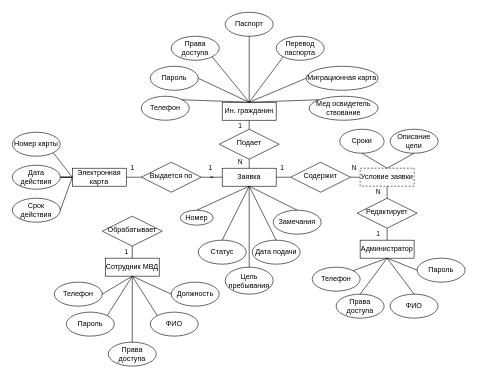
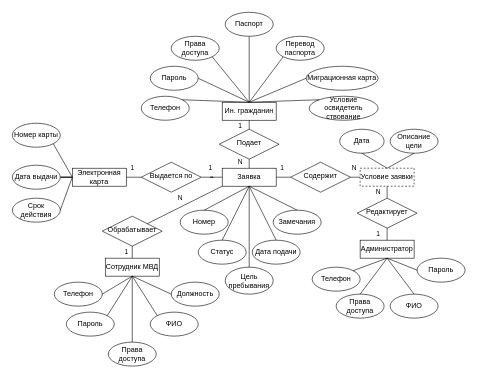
  <mxCell id="0" />
  <mxCell id="1" parent="0" />
  <mxCell id="2" value="1" style="endArrow=none;html=1;rounded=0;exitX=1;exitY=0.5;exitDx=0;exitDy=0;entryX=0;entryY=0.5;entryDx=0;entryDy=0;" parent="1" edge="1"><mxGeometry x="-0.2" y="15" width="50" height="50" relative="1" as="geometry"><mxPoint x="210" y="295" as="sourcePoint" /><mxPoint x="235" y="295" as="targetPoint" /><mxPoint as="offset" /></mxGeometry></mxCell>
  <mxCell id="3" value="Ин. гражданин" style="rounded=0;whiteSpace=wrap;html=1;" parent="1" vertex="1"><mxGeometry x="370" y="170" width="90" height="30" as="geometry" /></mxCell>
  <mxCell id="4" value="Заявка" style="rounded=0;whiteSpace=wrap;html=1;" parent="1" vertex="1"><mxGeometry x="370" y="280" width="90" height="30" as="geometry" /></mxCell>
  <mxCell id="5" value="Сотрудник МВД" style="rounded=0;whiteSpace=wrap;html=1;" parent="1" vertex="1"><mxGeometry x="175" y="430" width="90" height="30" as="geometry" /></mxCell>
  <mxCell id="6" value="Электронная карта" style="rounded=0;whiteSpace=wrap;html=1;" parent="1" vertex="1"><mxGeometry x="120" y="280" width="90" height="30" as="geometry" /></mxCell>
  <mxCell id="7" value="Условие заявки" style="rounded=0;whiteSpace=wrap;html=1;dashed=1;" parent="1" vertex="1"><mxGeometry x="600" y="280" width="90" height="30" as="geometry" /></mxCell>
  <mxCell id="8" value="Администратор" style="rounded=0;whiteSpace=wrap;html=1;" parent="1" vertex="1"><mxGeometry x="600" y="400" width="90" height="30" as="geometry" /></mxCell>
  <mxCell id="9" value="Обрабатывает" style="rhombus;whiteSpace=wrap;html=1;shadow=0;fontFamily=Helvetica;fontSize=12;align=center;strokeWidth=1;spacing=6;spacingTop=-4;" parent="1" vertex="1"><mxGeometry x="170" y="360" width="100" height="50" as="geometry" /></mxCell>
  <mxCell id="10" value="Подает" style="rhombus;whiteSpace=wrap;html=1;shadow=0;fontFamily=Helvetica;fontSize=12;align=center;strokeWidth=1;spacing=6;spacingTop=-4;" parent="1" vertex="1"><mxGeometry x="365" y="215" width="100" height="50" as="geometry" /></mxCell>
  <mxCell id="11" value="1" style="edgeStyle=orthogonalEdgeStyle;rounded=0;orthogonalLoop=1;jettySize=auto;html=1;endArrow=none;endFill=0;" parent="1" source="12" target="4" edge="1"><mxGeometry x="0.112" y="15" relative="1" as="geometry"><mxPoint as="offset" /></mxGeometry></mxCell>
  <mxCell id="12" value="Выдается по" style="rhombus;whiteSpace=wrap;html=1;shadow=0;fontFamily=Helvetica;fontSize=12;align=center;strokeWidth=1;spacing=6;spacingTop=-4;" parent="1" vertex="1"><mxGeometry x="235" y="270" width="100" height="50" as="geometry" /></mxCell>
  <mxCell id="13" value="Содержит" style="rhombus;whiteSpace=wrap;html=1;shadow=0;fontFamily=Helvetica;fontSize=12;align=center;strokeWidth=1;spacing=6;spacingTop=-4;" parent="1" vertex="1"><mxGeometry x="484" y="270" width="100" height="50" as="geometry" /></mxCell>
  <mxCell id="14" value="Редактирует" style="rhombus;whiteSpace=wrap;html=1;shadow=0;fontFamily=Helvetica;fontSize=12;align=center;strokeWidth=1;spacing=6;spacingTop=-4;" parent="1" vertex="1"><mxGeometry x="595" y="330" width="100" height="50" as="geometry" /></mxCell>
  <mxCell id="15" value="Телефон" style="ellipse;whiteSpace=wrap;html=1;" parent="1" vertex="1"><mxGeometry x="235" y="160" width="80" height="40" as="geometry" /></mxCell>
  <mxCell id="16" value="Пароль" style="ellipse;whiteSpace=wrap;html=1;" parent="1" vertex="1"><mxGeometry x="250" y="110" width="80" height="40" as="geometry" /></mxCell>
  <mxCell id="17" value="Права доступа" style="ellipse;whiteSpace=wrap;html=1;" parent="1" vertex="1"><mxGeometry x="285" y="60" width="80" height="40" as="geometry" /></mxCell>
  <mxCell id="18" value="Паспорт" style="ellipse;whiteSpace=wrap;html=1;" parent="1" vertex="1"><mxGeometry x="375" y="20" width="80" height="40" as="geometry" /></mxCell>
  <mxCell id="19" value="Перевод паспорта&lt;span style=&quot;color: rgba(0, 0, 0, 0); font-family: monospace; font-size: 0px; text-align: start; text-wrap-mode: nowrap;&quot;&gt;%3CmxGraphModel%3E%3Croot%3E%3CmxCell%20id%3D%220%22%2F%3E%3CmxCell%20id%3D%221%22%20parent%3D%220%22%2F%3E%3CmxCell%20id%3D%222%22%20value%3D%22%D0%A2%D0%B5%D0%BB%D0%B5%D1%84%D0%BE%D0%BD%22%20style%3D%22ellipse%3BwhiteSpace%3Dwrap%3Bhtml%3D1%3B%22%20vertex%3D%221%22%20parent%3D%221%22%3E%3CmxGeometry%20x%3D%22400%22%20y%3D%22350%22%20width%3D%2280%22%20height%3D%2240%22%20as%3D%22geometry%22%2F%3E%3C%2FmxCell%3E%3C%2Froot%3E%3C%2FmxGraphModel%3E&lt;/span&gt;" style="ellipse;whiteSpace=wrap;html=1;" parent="1" vertex="1"><mxGeometry x="460" y="60" width="80" height="40" as="geometry" /></mxCell>
  <mxCell id="20" value="Миграционная карта" style="ellipse;whiteSpace=wrap;html=1;" parent="1" vertex="1"><mxGeometry x="510" y="110" width="120" height="40" as="geometry" /></mxCell>
- <mxCell id="21" value="Мед освидетель ствование" style="ellipse;whiteSpace=wrap;html=1;" parent="1" vertex="1"><mxGeometry x="515" y="160" width="115" height="40" as="geometry" /></mxCell>
+ <mxCell id="21" value="Условие освидетель ствование" style="ellipse;whiteSpace=wrap;html=1;" parent="1" vertex="1"><mxGeometry x="515" y="160" width="115" height="40" as="geometry" /></mxCell>
  <mxCell id="22" value="Телефон" style="ellipse;whiteSpace=wrap;html=1;" parent="1" vertex="1"><mxGeometry x="90" y="470" width="80" height="40" as="geometry" /></mxCell>
  <mxCell id="23" value="Пароль" style="ellipse;whiteSpace=wrap;html=1;" parent="1" vertex="1"><mxGeometry x="110" y="520" width="80" height="40" as="geometry" /></mxCell>
  <mxCell id="24" value="Права доступа" style="ellipse;whiteSpace=wrap;html=1;" parent="1" vertex="1"><mxGeometry x="180" y="570" width="80" height="40" as="geometry" /></mxCell>
  <mxCell id="25" value="Телефон" style="ellipse;whiteSpace=wrap;html=1;" parent="1" vertex="1"><mxGeometry x="520" y="445" width="80" height="40" as="geometry" /></mxCell>
  <mxCell id="26" value="Пароль" style="ellipse;whiteSpace=wrap;html=1;" parent="1" vertex="1"><mxGeometry x="695" y="430" width="80" height="40" as="geometry" /></mxCell>
  <mxCell id="27" value="Права доступа" style="ellipse;whiteSpace=wrap;html=1;" parent="1" vertex="1"><mxGeometry x="560" y="490" width="80" height="40" as="geometry" /></mxCell>
  <mxCell id="28" value="ФИО&lt;span style=&quot;color: rgba(0, 0, 0, 0); font-family: monospace; font-size: 0px; text-align: start; text-wrap-mode: nowrap;&quot;&gt;%3CmxGraphModel%3E%3Croot%3E%3CmxCell%20id%3D%220%22%2F%3E%3CmxCell%20id%3D%221%22%20parent%3D%220%22%2F%3E%3CmxCell%20id%3D%222%22%20value%3D%22%D0%9F%D1%80%D0%B0%D0%B2%D0%B0%20%D0%B4%D0%BE%D1%81%D1%82%D1%83%D0%BF%D0%B0%22%20style%3D%22ellipse%3BwhiteSpace%3Dwrap%3Bhtml%3D1%3B%22%20vertex%3D%221%22%20parent%3D%221%22%3E%3CmxGeometry%20x%3D%22560%22%20y%3D%22370%22%20width%3D%2280%22%20height%3D%2240%22%20as%3D%22geometry%22%2F%3E%3C%2FmxCell%3E%3C%2Froot%3E%3C%2FmxGraphModel%3E&lt;/span&gt;" style="ellipse;whiteSpace=wrap;html=1;" parent="1" vertex="1"><mxGeometry x="250" y="520" width="80" height="40" as="geometry" /></mxCell>
  <mxCell id="29" value="Должность" style="ellipse;whiteSpace=wrap;html=1;" parent="1" vertex="1"><mxGeometry x="285" y="470" width="80" height="40" as="geometry" /></mxCell>
  <mxCell id="30" value="ФИО" style="ellipse;whiteSpace=wrap;html=1;" parent="1" vertex="1"><mxGeometry x="650" y="490" width="80" height="40" as="geometry" /></mxCell>
- <mxCell id="31" value="Номер" style="ellipse;whiteSpace=wrap;html=1;" parent="1" vertex="1"><mxGeometry x="300" y="350" width="55" height="25" as="geometry" /></mxCell>
+ <mxCell id="31" value="Номер" style="ellipse;whiteSpace=wrap;html=1;" parent="1" vertex="1"><mxGeometry x="300" y="350" width="80" height="40" as="geometry" /></mxCell>
  <mxCell id="32" value="Статус" style="ellipse;whiteSpace=wrap;html=1;" parent="1" vertex="1"><mxGeometry x="330" y="400" width="80" height="40" as="geometry" /></mxCell>
  <mxCell id="33" value="Дата подачи" style="ellipse;whiteSpace=wrap;html=1;" parent="1" vertex="1"><mxGeometry x="420" y="400" width="80" height="40" as="geometry" /></mxCell>
  <mxCell id="34" value="Замечания" style="ellipse;whiteSpace=wrap;html=1;" parent="1" vertex="1"><mxGeometry x="455" y="350" width="80" height="40" as="geometry" /></mxCell>
- <mxCell id="35" value="Сроки" style="ellipse;whiteSpace=wrap;html=1;" parent="1" vertex="1"><mxGeometry x="566" y="215" width="74" height="40" as="geometry" /></mxCell>
+ <mxCell id="35" value="Дата" style="ellipse;whiteSpace=wrap;html=1;" parent="1" vertex="1"><mxGeometry x="566" y="215" width="74" height="40" as="geometry" /></mxCell>
  <mxCell id="36" value="Описание цели" style="ellipse;whiteSpace=wrap;html=1;" parent="1" vertex="1"><mxGeometry x="650" y="215" width="80" height="40" as="geometry" /></mxCell>
- <mxCell id="37" value="Номер карты" style="ellipse;whiteSpace=wrap;html=1;" parent="1" vertex="1"><mxGeometry x="20" y="220" width="80" height="40" as="geometry" /></mxCell>
+ <mxCell id="37" value="Номер карты" style="ellipse;whiteSpace=wrap;html=1;" parent="1" vertex="1"><mxGeometry x="20" y="205" width="80" height="40" as="geometry" /></mxCell>
  <mxCell id="38" value="" style="edgeStyle=orthogonalEdgeStyle;rounded=0;orthogonalLoop=1;jettySize=auto;html=1;endArrow=none;endFill=0;" parent="1" source="39" target="6" edge="1"><mxGeometry relative="1" as="geometry" /></mxCell>
- <mxCell id="39" value="Дата действия" style="ellipse;whiteSpace=wrap;html=1;" parent="1" vertex="1"><mxGeometry x="20" y="275" width="80" height="40" as="geometry" /></mxCell>
+ <mxCell id="39" value="Дата выдачи" style="ellipse;whiteSpace=wrap;html=1;" parent="1" vertex="1"><mxGeometry x="20" y="275" width="80" height="40" as="geometry" /></mxCell>
  <mxCell id="40" value="Срок действия" style="ellipse;whiteSpace=wrap;html=1;" parent="1" vertex="1"><mxGeometry x="20" y="330" width="80" height="40" as="geometry" /></mxCell>
  <mxCell id="41" value="" style="endArrow=none;html=1;rounded=0;exitX=1;exitY=1;exitDx=0;exitDy=0;entryX=0;entryY=0.5;entryDx=0;entryDy=0;" parent="1" source="37" target="6" edge="1"><mxGeometry width="50" height="50" relative="1" as="geometry"><mxPoint x="220" y="305" as="sourcePoint" /><mxPoint x="250" y="305" as="targetPoint" /></mxGeometry></mxCell>
  <mxCell id="42" value="" style="endArrow=none;html=1;rounded=0;exitX=1;exitY=0.5;exitDx=0;exitDy=0;entryX=0;entryY=0.5;entryDx=0;entryDy=0;" parent="1" source="40" target="6" edge="1"><mxGeometry width="50" height="50" relative="1" as="geometry"><mxPoint x="98" y="264" as="sourcePoint" /><mxPoint x="120" y="310" as="targetPoint" /></mxGeometry></mxCell>
  <mxCell id="43" value="" style="endArrow=none;html=1;rounded=0;exitX=0.5;exitY=0;exitDx=0;exitDy=0;entryX=0.5;entryY=1;entryDx=0;entryDy=0;" parent="1" source="7" target="36" edge="1"><mxGeometry width="50" height="50" relative="1" as="geometry"><mxPoint x="350" y="320" as="sourcePoint" /><mxPoint x="690" y="255" as="targetPoint" /></mxGeometry></mxCell>
  <mxCell id="44" value="" style="endArrow=none;html=1;rounded=0;entryX=0.5;entryY=1;entryDx=0;entryDy=0;exitX=0.5;exitY=0;exitDx=0;exitDy=0;" parent="1" source="7" target="35" edge="1"><mxGeometry width="50" height="50" relative="1" as="geometry"><mxPoint x="350" y="320" as="sourcePoint" /><mxPoint x="400" y="270" as="targetPoint" /></mxGeometry></mxCell>
  <mxCell id="45" value="1" style="endArrow=none;html=1;rounded=0;entryX=0;entryY=0.5;entryDx=0;entryDy=0;exitX=1;exitY=0.5;exitDx=0;exitDy=0;" parent="1" source="4" target="13" edge="1"><mxGeometry x="-0.167" y="15" width="50" height="50" relative="1" as="geometry"><mxPoint x="350" y="320" as="sourcePoint" /><mxPoint x="400" y="270" as="targetPoint" /><mxPoint as="offset" /></mxGeometry></mxCell>
  <mxCell id="46" value="N" style="endArrow=none;html=1;rounded=0;entryX=0;entryY=0.5;entryDx=0;entryDy=0;exitX=1;exitY=0.5;exitDx=0;exitDy=0;" parent="1" source="13" target="7" edge="1"><mxGeometry x="-0.25" y="15" width="50" height="50" relative="1" as="geometry"><mxPoint x="350" y="320" as="sourcePoint" /><mxPoint x="400" y="270" as="targetPoint" /><mxPoint as="offset" /></mxGeometry></mxCell>
+ <mxCell id="47" value="N" style="endArrow=none;html=1;rounded=0;exitX=1;exitY=0;exitDx=0;exitDy=0;entryX=0;entryY=1;entryDx=0;entryDy=0;" parent="1" source="9" target="4" edge="1"><mxGeometry x="-0.024" y="13" width="50" height="50" relative="1" as="geometry"><mxPoint x="350" y="320" as="sourcePoint" /><mxPoint x="400" y="270" as="targetPoint" /><mxPoint as="offset" /></mxGeometry></mxCell>
  <mxCell id="48" value="" style="endArrow=none;html=1;rounded=0;entryX=0.5;entryY=1;entryDx=0;entryDy=0;exitX=0.5;exitY=0;exitDx=0;exitDy=0;" parent="1" source="34" target="4" edge="1"><mxGeometry width="50" height="50" relative="1" as="geometry"><mxPoint x="350" y="440" as="sourcePoint" /><mxPoint x="400" y="390" as="targetPoint" /></mxGeometry></mxCell>
  <mxCell id="49" value="" style="endArrow=none;html=1;rounded=0;entryX=0.5;entryY=1;entryDx=0;entryDy=0;exitX=0.5;exitY=0;exitDx=0;exitDy=0;" parent="1" source="33" target="4" edge="1"><mxGeometry width="50" height="50" relative="1" as="geometry"><mxPoint x="350" y="440" as="sourcePoint" /><mxPoint x="400" y="390" as="targetPoint" /></mxGeometry></mxCell>
  <mxCell id="50" value="" style="endArrow=none;html=1;rounded=0;entryX=0.5;entryY=1;entryDx=0;entryDy=0;exitX=0.5;exitY=0;exitDx=0;exitDy=0;" parent="1" source="32" target="4" edge="1"><mxGeometry width="50" height="50" relative="1" as="geometry"><mxPoint x="350" y="440" as="sourcePoint" /><mxPoint x="400" y="390" as="targetPoint" /></mxGeometry></mxCell>
  <mxCell id="51" value="" style="endArrow=none;html=1;rounded=0;entryX=0.5;entryY=1;entryDx=0;entryDy=0;exitX=0.5;exitY=0;exitDx=0;exitDy=0;" parent="1" source="31" target="4" edge="1"><mxGeometry width="50" height="50" relative="1" as="geometry"><mxPoint x="350" y="440" as="sourcePoint" /><mxPoint x="400" y="390" as="targetPoint" /></mxGeometry></mxCell>
  <mxCell id="52" value="1" style="endArrow=none;html=1;rounded=0;entryX=0.5;entryY=1;entryDx=0;entryDy=0;exitX=0.5;exitY=0;exitDx=0;exitDy=0;" parent="1" source="5" target="9" edge="1"><mxGeometry y="10" width="50" height="50" relative="1" as="geometry"><mxPoint x="350" y="520" as="sourcePoint" /><mxPoint x="400" y="470" as="targetPoint" /><mxPoint as="offset" /></mxGeometry></mxCell>
  <mxCell id="53" value="N" style="endArrow=none;html=1;rounded=0;entryX=0.5;entryY=1;entryDx=0;entryDy=0;exitX=0.5;exitY=0;exitDx=0;exitDy=0;" parent="1" source="4" target="10" edge="1"><mxGeometry x="0.333" y="15" width="50" height="50" relative="1" as="geometry"><mxPoint x="350" y="200" as="sourcePoint" /><mxPoint x="400" y="150" as="targetPoint" /><mxPoint as="offset" /></mxGeometry></mxCell>
  <mxCell id="54" value="1" style="endArrow=none;html=1;rounded=0;entryX=0.5;entryY=1;entryDx=0;entryDy=0;exitX=0.5;exitY=0;exitDx=0;exitDy=0;" parent="1" source="10" target="3" edge="1"><mxGeometry x="-0.333" y="15" width="50" height="50" relative="1" as="geometry"><mxPoint x="350" y="200" as="sourcePoint" /><mxPoint x="400" y="150" as="targetPoint" /><mxPoint as="offset" /></mxGeometry></mxCell>
  <mxCell id="55" value="" style="endArrow=none;html=1;rounded=0;entryX=0;entryY=0;entryDx=0;entryDy=0;exitX=0.5;exitY=0;exitDx=0;exitDy=0;" parent="1" source="3" target="21" edge="1"><mxGeometry width="50" height="50" relative="1" as="geometry"><mxPoint x="350" y="200" as="sourcePoint" /><mxPoint x="400" y="150" as="targetPoint" /></mxGeometry></mxCell>
  <mxCell id="56" value="" style="endArrow=none;html=1;rounded=0;entryX=0;entryY=0.5;entryDx=0;entryDy=0;exitX=0.5;exitY=0;exitDx=0;exitDy=0;" parent="1" source="3" target="20" edge="1"><mxGeometry width="50" height="50" relative="1" as="geometry"><mxPoint x="350" y="200" as="sourcePoint" /><mxPoint x="400" y="150" as="targetPoint" /></mxGeometry></mxCell>
  <mxCell id="57" value="" style="endArrow=none;html=1;rounded=0;entryX=0;entryY=1;entryDx=0;entryDy=0;exitX=0.5;exitY=0;exitDx=0;exitDy=0;" parent="1" source="3" target="19" edge="1"><mxGeometry width="50" height="50" relative="1" as="geometry"><mxPoint x="350" y="200" as="sourcePoint" /><mxPoint x="400" y="150" as="targetPoint" /></mxGeometry></mxCell>
  <mxCell id="58" value="" style="endArrow=none;html=1;rounded=0;entryX=1;entryY=0;entryDx=0;entryDy=0;exitX=0.5;exitY=0;exitDx=0;exitDy=0;" parent="1" source="3" target="15" edge="1"><mxGeometry width="50" height="50" relative="1" as="geometry"><mxPoint x="350" y="200" as="sourcePoint" /><mxPoint x="400" y="150" as="targetPoint" /></mxGeometry></mxCell>
  <mxCell id="59" value="" style="endArrow=none;html=1;rounded=0;entryX=1;entryY=0.5;entryDx=0;entryDy=0;exitX=0.5;exitY=0;exitDx=0;exitDy=0;" parent="1" source="3" target="16" edge="1"><mxGeometry width="50" height="50" relative="1" as="geometry"><mxPoint x="350" y="200" as="sourcePoint" /><mxPoint x="400" y="150" as="targetPoint" /></mxGeometry></mxCell>
  <mxCell id="60" value="" style="endArrow=none;html=1;rounded=0;entryX=1;entryY=1;entryDx=0;entryDy=0;exitX=0.5;exitY=0;exitDx=0;exitDy=0;" parent="1" source="3" target="17" edge="1"><mxGeometry width="50" height="50" relative="1" as="geometry"><mxPoint x="350" y="200" as="sourcePoint" /><mxPoint x="400" y="150" as="targetPoint" /></mxGeometry></mxCell>
  <mxCell id="61" value="" style="endArrow=none;html=1;rounded=0;entryX=0.5;entryY=1;entryDx=0;entryDy=0;exitX=0.5;exitY=0;exitDx=0;exitDy=0;" parent="1" source="3" target="18" edge="1"><mxGeometry width="50" height="50" relative="1" as="geometry"><mxPoint x="350" y="200" as="sourcePoint" /><mxPoint x="400" y="150" as="targetPoint" /></mxGeometry></mxCell>
  <mxCell id="62" value="" style="endArrow=none;html=1;rounded=0;entryX=0.5;entryY=1;entryDx=0;entryDy=0;exitX=0.5;exitY=0;exitDx=0;exitDy=0;" parent="1" source="24" target="5" edge="1"><mxGeometry width="50" height="50" relative="1" as="geometry"><mxPoint x="350" y="600" as="sourcePoint" /><mxPoint x="400" y="550" as="targetPoint" /></mxGeometry></mxCell>
  <mxCell id="63" value="" style="endArrow=none;html=1;rounded=0;entryX=0.5;entryY=1;entryDx=0;entryDy=0;exitX=0;exitY=0;exitDx=0;exitDy=0;" parent="1" source="28" target="5" edge="1"><mxGeometry width="50" height="50" relative="1" as="geometry"><mxPoint x="350" y="600" as="sourcePoint" /><mxPoint x="400" y="550" as="targetPoint" /></mxGeometry></mxCell>
  <mxCell id="64" value="" style="endArrow=none;html=1;rounded=0;entryX=1;entryY=0;entryDx=0;entryDy=0;exitX=0.5;exitY=1;exitDx=0;exitDy=0;" parent="1" source="5" target="23" edge="1"><mxGeometry width="50" height="50" relative="1" as="geometry"><mxPoint x="350" y="600" as="sourcePoint" /><mxPoint x="400" y="550" as="targetPoint" /></mxGeometry></mxCell>
  <mxCell id="65" value="" style="endArrow=none;html=1;rounded=0;entryX=0.5;entryY=1;entryDx=0;entryDy=0;exitX=0;exitY=0.5;exitDx=0;exitDy=0;" parent="1" source="29" target="5" edge="1"><mxGeometry width="50" height="50" relative="1" as="geometry"><mxPoint x="350" y="600" as="sourcePoint" /><mxPoint x="400" y="550" as="targetPoint" /></mxGeometry></mxCell>
  <mxCell id="66" value="" style="endArrow=none;html=1;rounded=0;entryX=0.5;entryY=1;entryDx=0;entryDy=0;exitX=1;exitY=0.5;exitDx=0;exitDy=0;" parent="1" source="22" target="5" edge="1"><mxGeometry width="50" height="50" relative="1" as="geometry"><mxPoint x="350" y="600" as="sourcePoint" /><mxPoint x="400" y="550" as="targetPoint" /></mxGeometry></mxCell>
  <mxCell id="67" value="1" style="endArrow=none;html=1;rounded=0;entryX=0.5;entryY=1;entryDx=0;entryDy=0;exitX=0.5;exitY=0;exitDx=0;exitDy=0;" parent="1" source="8" target="14" edge="1"><mxGeometry y="15" width="50" height="50" relative="1" as="geometry"><mxPoint x="350" y="440" as="sourcePoint" /><mxPoint x="400" y="390" as="targetPoint" /><mxPoint as="offset" /></mxGeometry></mxCell>
  <mxCell id="68" value="N" style="endArrow=none;html=1;rounded=0;entryX=0.5;entryY=1;entryDx=0;entryDy=0;exitX=0.5;exitY=0;exitDx=0;exitDy=0;" parent="1" source="14" target="7" edge="1"><mxGeometry y="15" width="50" height="50" relative="1" as="geometry"><mxPoint x="350" y="440" as="sourcePoint" /><mxPoint x="400" y="390" as="targetPoint" /><mxPoint as="offset" /></mxGeometry></mxCell>
  <mxCell id="69" value="" style="endArrow=none;html=1;rounded=0;entryX=0.5;entryY=1;entryDx=0;entryDy=0;exitX=0.5;exitY=0;exitDx=0;exitDy=0;" parent="1" source="30" target="8" edge="1"><mxGeometry width="50" height="50" relative="1" as="geometry"><mxPoint x="350" y="440" as="sourcePoint" /><mxPoint x="400" y="390" as="targetPoint" /></mxGeometry></mxCell>
  <mxCell id="70" value="" style="endArrow=none;html=1;rounded=0;entryX=0.5;entryY=1;entryDx=0;entryDy=0;exitX=0;exitY=0.5;exitDx=0;exitDy=0;" parent="1" source="26" target="8" edge="1"><mxGeometry width="50" height="50" relative="1" as="geometry"><mxPoint x="350" y="440" as="sourcePoint" /><mxPoint x="400" y="390" as="targetPoint" /></mxGeometry></mxCell>
  <mxCell id="71" value="" style="endArrow=none;html=1;rounded=0;entryX=0.5;entryY=1;entryDx=0;entryDy=0;exitX=0.5;exitY=0;exitDx=0;exitDy=0;" parent="1" source="27" target="8" edge="1"><mxGeometry width="50" height="50" relative="1" as="geometry"><mxPoint x="350" y="440" as="sourcePoint" /><mxPoint x="400" y="390" as="targetPoint" /></mxGeometry></mxCell>
  <mxCell id="72" value="" style="endArrow=none;html=1;rounded=0;entryX=0.5;entryY=1;entryDx=0;entryDy=0;exitX=1;exitY=0;exitDx=0;exitDy=0;" parent="1" source="25" target="8" edge="1"><mxGeometry width="50" height="50" relative="1" as="geometry"><mxPoint x="350" y="440" as="sourcePoint" /><mxPoint x="400" y="390" as="targetPoint" /></mxGeometry></mxCell>
  <mxCell id="73" value="Цель пребывания" style="ellipse;whiteSpace=wrap;html=1;" vertex="1" parent="1"><mxGeometry x="375" y="445" width="80" height="45" as="geometry" /></mxCell>
  <mxCell id="74" value="" style="endArrow=none;html=1;rounded=0;entryX=0.5;entryY=1;entryDx=0;entryDy=0;exitX=0.5;exitY=0;exitDx=0;exitDy=0;" edge="1" parent="1" source="73" target="4"><mxGeometry width="50" height="50" relative="1" as="geometry"><mxPoint x="590" y="320" as="sourcePoint" /><mxPoint x="640" y="270" as="targetPoint" /></mxGeometry></mxCell>
